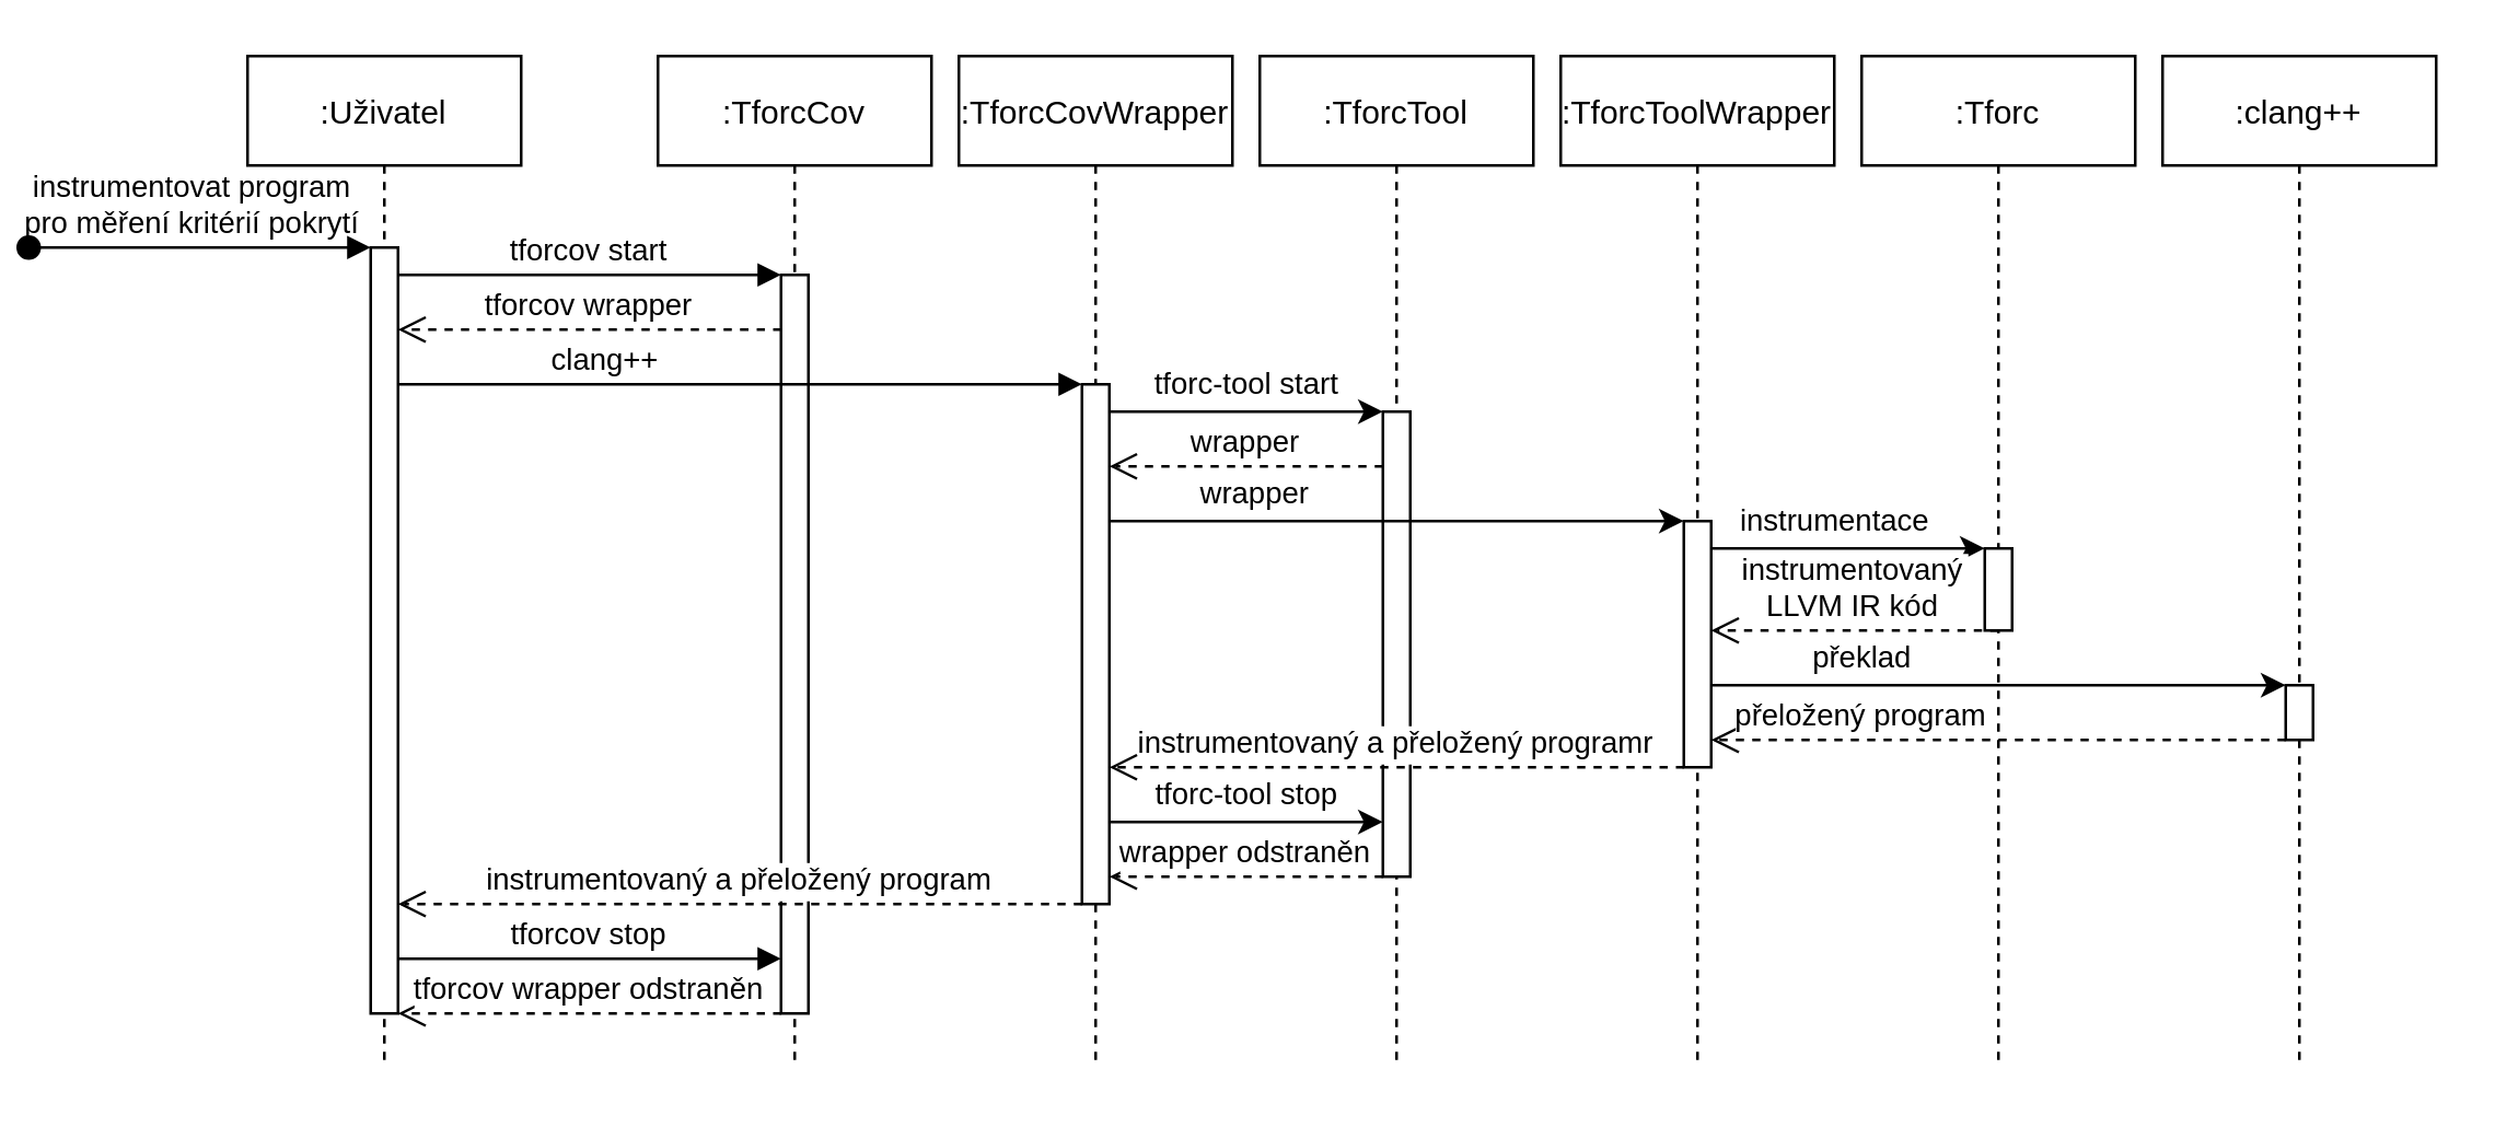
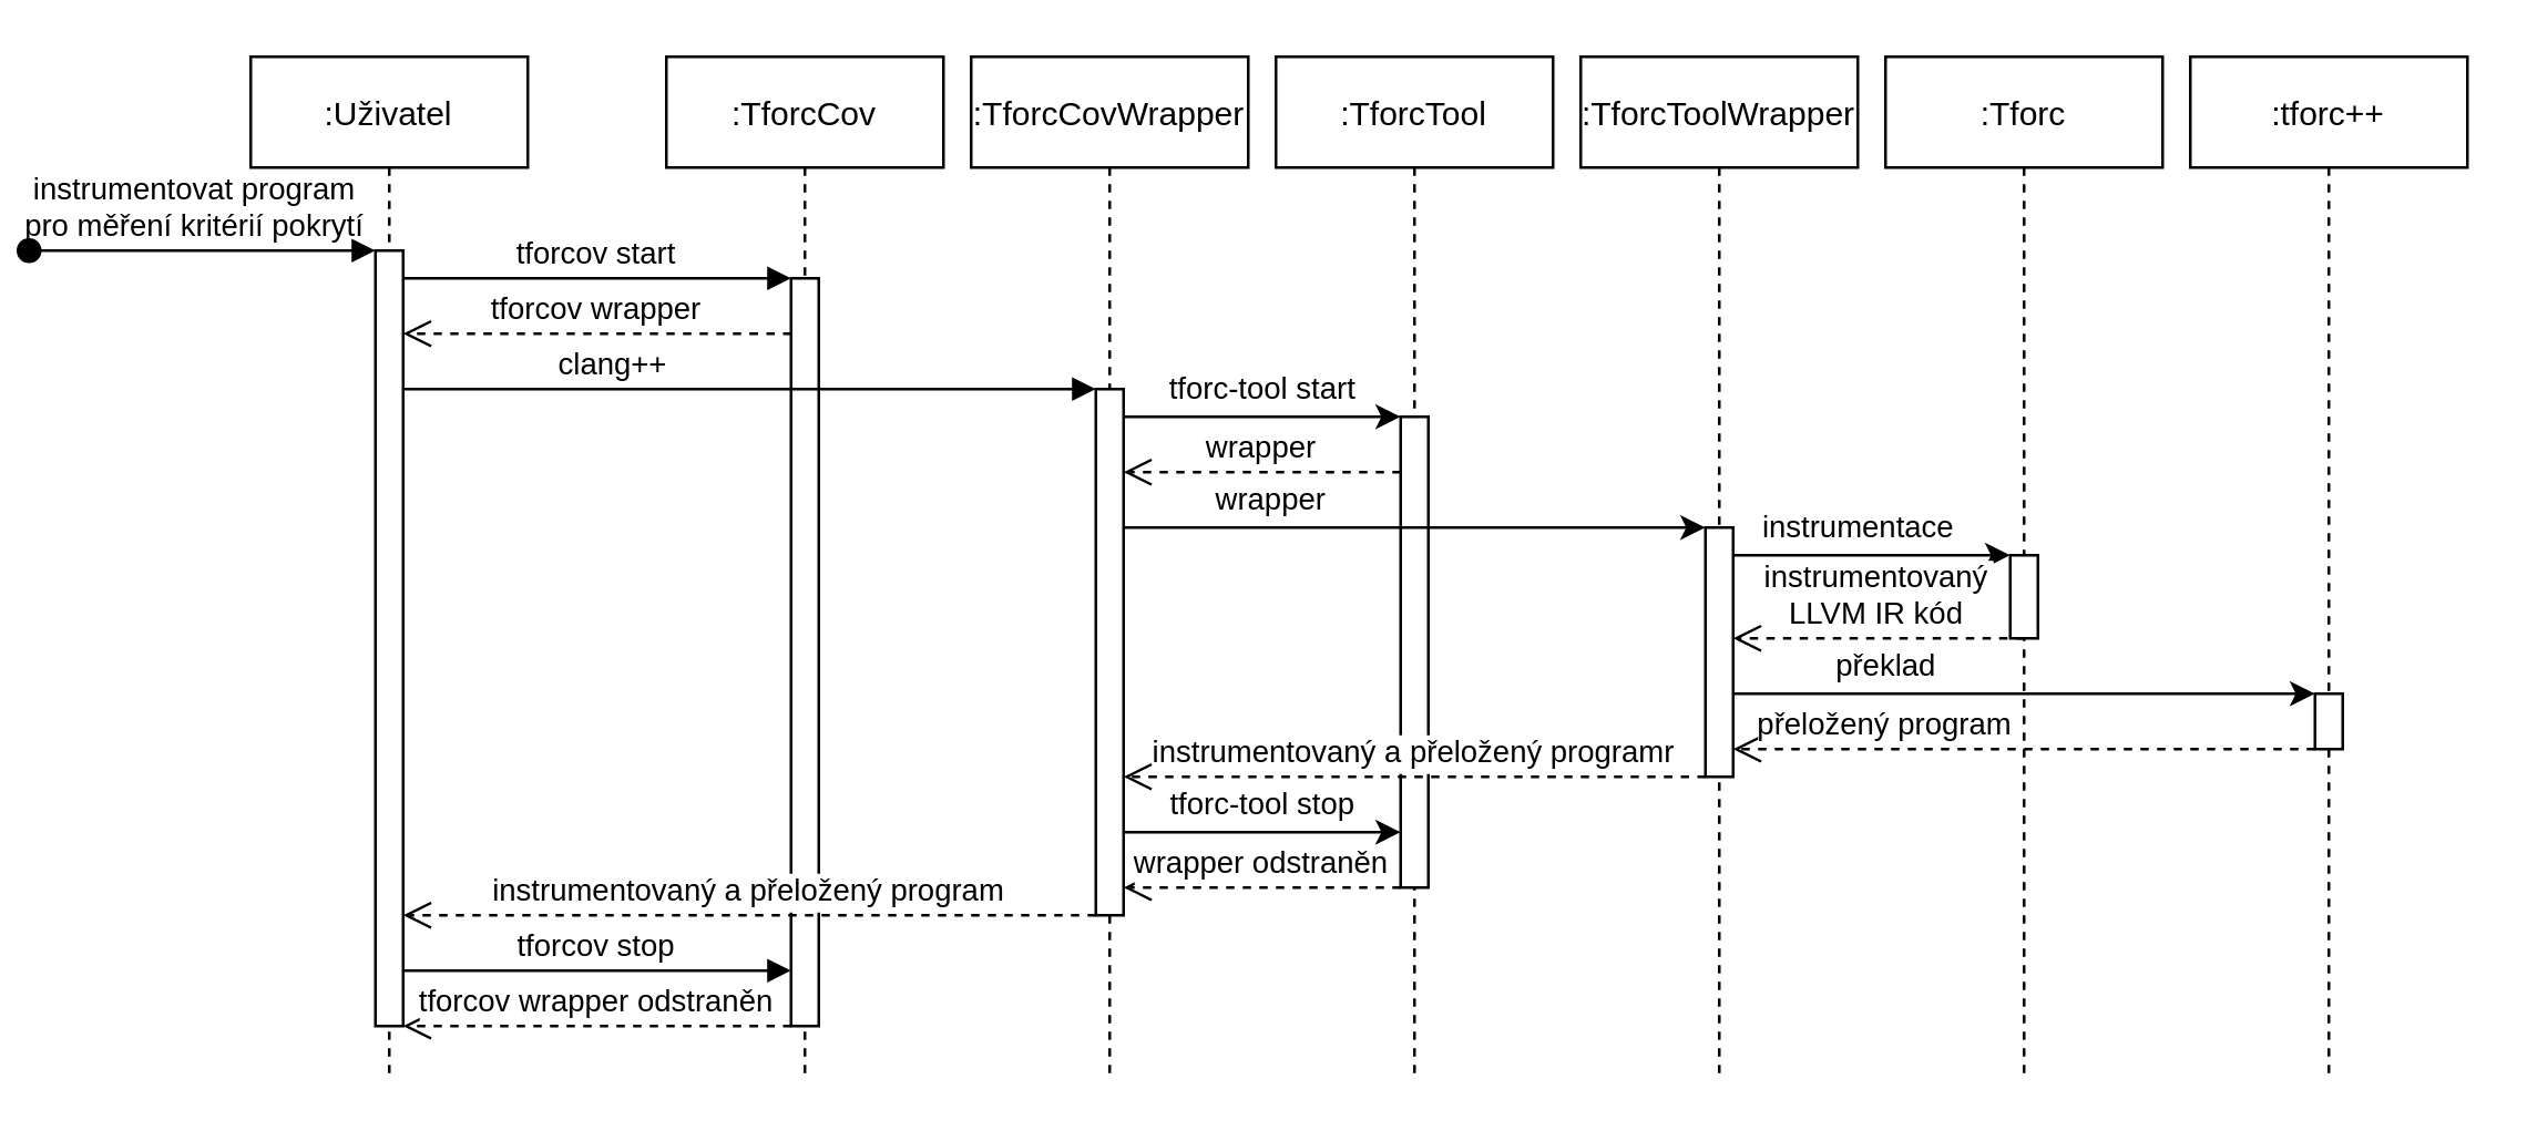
  <mxCell id="0" />
  <mxCell id="1" parent="0" />
  <mxCell id="2" value=":Uživatel" style="shape=umlLifeline;perimeter=lifelinePerimeter;container=1;collapsible=0;recursiveResize=0;rounded=0;shadow=0;strokeWidth=1;" vertex="1" parent="1"><mxGeometry x="20" y="20" width="100" height="370" as="geometry" /></mxCell>
  <mxCell id="3" value="" style="points=[];perimeter=orthogonalPerimeter;rounded=0;shadow=0;strokeWidth=1;" vertex="1" parent="2"><mxGeometry x="45" y="70" width="10" height="280" as="geometry" /></mxCell>
  <mxCell id="4" value="instrumentovat program&#10;pro měření kritérií pokrytí" style="verticalAlign=bottom;startArrow=oval;endArrow=block;startSize=8;shadow=0;strokeWidth=1;labelBackgroundColor=none;" edge="1" parent="2" target="3"><mxGeometry x="-0.04" relative="1" as="geometry"><mxPoint x="-80" y="70" as="sourcePoint" /><mxPoint as="offset" /></mxGeometry></mxCell>
  <mxCell id="5" value=":TforcCov" style="shape=umlLifeline;perimeter=lifelinePerimeter;container=1;collapsible=0;recursiveResize=0;rounded=0;shadow=0;strokeWidth=1;" vertex="1" parent="1"><mxGeometry x="170" y="20" width="100" height="370" as="geometry" /></mxCell>
  <mxCell id="6" value="" style="points=[];perimeter=orthogonalPerimeter;rounded=0;shadow=0;strokeWidth=1;" vertex="1" parent="5"><mxGeometry x="45" y="80" width="10" height="270" as="geometry" /></mxCell>
  <mxCell id="7" value="tforcov wrapper" style="verticalAlign=bottom;endArrow=open;dashed=1;endSize=8;shadow=0;strokeWidth=1;" edge="1" parent="1" source="6" target="3"><mxGeometry relative="1" as="geometry"><mxPoint x="175" y="176" as="targetPoint" /><Array as="points"><mxPoint x="210" y="120" /></Array></mxGeometry></mxCell>
  <mxCell id="8" value="tforcov start" style="verticalAlign=bottom;endArrow=block;entryX=0;entryY=0;shadow=0;strokeWidth=1;" edge="1" parent="1" source="3" target="6"><mxGeometry relative="1" as="geometry"><mxPoint x="175" y="100" as="sourcePoint" /><mxPoint as="offset" /></mxGeometry></mxCell>
  <mxCell id="9" value="tforcov stop" style="verticalAlign=bottom;endArrow=block;shadow=0;strokeWidth=1;" edge="1" parent="1" source="3" target="6"><mxGeometry relative="1" as="geometry"><mxPoint x="75" y="160" as="sourcePoint" /><mxPoint x="235" y="160" as="targetPoint" /><mxPoint as="offset" /><Array as="points"><mxPoint x="130" y="350" /></Array></mxGeometry></mxCell>
  <mxCell id="10" value="tforcov wrapper odstraněn" style="verticalAlign=bottom;endArrow=open;dashed=1;endSize=8;shadow=0;strokeWidth=1;" edge="1" parent="1" source="6" target="3"><mxGeometry relative="1" as="geometry"><mxPoint x="85" y="130" as="targetPoint" /><mxPoint x="245" y="130" as="sourcePoint" /><Array as="points"><mxPoint x="210" y="370" /></Array></mxGeometry></mxCell>
  <mxCell id="11" value="clang++" style="verticalAlign=bottom;endArrow=block;shadow=0;strokeWidth=1;" edge="1" parent="1" source="3" target="16"><mxGeometry x="-0.393" relative="1" as="geometry"><mxPoint x="100" y="149.76" as="sourcePoint" /><mxPoint x="260" y="149.76" as="targetPoint" /><mxPoint as="offset" /><Array as="points"><mxPoint x="145" y="140" /></Array></mxGeometry></mxCell>
  <mxCell id="12" value="instrumentovaný a přeložený program" style="verticalAlign=bottom;endArrow=open;dashed=1;endSize=8;shadow=0;strokeWidth=1;" edge="1" parent="1" source="16" target="3"><mxGeometry relative="1" as="geometry"><mxPoint x="85" y="130" as="targetPoint" /><mxPoint x="245" y="130" as="sourcePoint" /><Array as="points"><mxPoint x="210" y="330" /></Array></mxGeometry></mxCell>
- <mxCell id="13" value=":clang++" style="shape=umlLifeline;perimeter=lifelinePerimeter;container=1;collapsible=0;recursiveResize=0;rounded=0;shadow=0;strokeWidth=1;" vertex="1" parent="1"><mxGeometry x="720" y="20" width="100" height="370" as="geometry" /></mxCell>
+ <mxCell id="13" value=":tforc++" style="shape=umlLifeline;perimeter=lifelinePerimeter;container=1;collapsible=0;recursiveResize=0;rounded=0;shadow=0;strokeWidth=1;" vertex="1" parent="1"><mxGeometry x="720" y="20" width="100" height="370" as="geometry" /></mxCell>
  <mxCell id="14" value="" style="points=[];perimeter=orthogonalPerimeter;rounded=0;shadow=0;strokeWidth=1;" vertex="1" parent="13"><mxGeometry x="45" y="230" width="10" height="20" as="geometry" /></mxCell>
  <mxCell id="15" value=":TforcCovWrapper" style="shape=umlLifeline;perimeter=lifelinePerimeter;container=1;collapsible=0;recursiveResize=0;rounded=0;shadow=0;strokeWidth=1;" vertex="1" parent="1"><mxGeometry x="280" y="20" width="100" height="370" as="geometry" /></mxCell>
  <mxCell id="16" value="" style="points=[];perimeter=orthogonalPerimeter;rounded=0;shadow=0;strokeWidth=1;" vertex="1" parent="15"><mxGeometry x="45" y="120" width="10" height="190" as="geometry" /></mxCell>
  <mxCell id="17" value=":TforcTool" style="shape=umlLifeline;perimeter=lifelinePerimeter;container=1;collapsible=0;recursiveResize=0;rounded=0;shadow=0;strokeWidth=1;" vertex="1" parent="1"><mxGeometry x="390" y="20" width="100" height="370" as="geometry" /></mxCell>
  <mxCell id="18" value="" style="points=[];perimeter=orthogonalPerimeter;rounded=0;shadow=0;strokeWidth=1;" vertex="1" parent="17"><mxGeometry x="45" y="130" width="10" height="170" as="geometry" /></mxCell>
  <mxCell id="19" value=":TforcToolWrapper" style="shape=umlLifeline;perimeter=lifelinePerimeter;container=1;collapsible=0;recursiveResize=0;rounded=0;shadow=0;strokeWidth=1;" vertex="1" parent="1"><mxGeometry x="500" y="20" width="100" height="370" as="geometry" /></mxCell>
  <mxCell id="20" value="" style="points=[];perimeter=orthogonalPerimeter;rounded=0;shadow=0;strokeWidth=1;" vertex="1" parent="19"><mxGeometry x="45" y="170" width="10" height="90" as="geometry" /></mxCell>
  <mxCell id="21" value="tforc-tool start" style="edgeStyle=orthogonalEdgeStyle;rounded=0;orthogonalLoop=1;jettySize=auto;html=1;" edge="1" parent="1" source="16" target="18"><mxGeometry y="10" relative="1" as="geometry"><mxPoint x="365" y="150" as="sourcePoint" /><mxPoint x="475" y="150" as="targetPoint" /><Array as="points"><mxPoint x="370" y="150" /><mxPoint x="370" y="150" /></Array><mxPoint as="offset" /></mxGeometry></mxCell>
  <mxCell id="22" value=":Tforc" style="shape=umlLifeline;perimeter=lifelinePerimeter;container=1;collapsible=0;recursiveResize=0;rounded=0;shadow=0;strokeWidth=1;" vertex="1" parent="1"><mxGeometry x="610" y="20" width="100" height="370" as="geometry" /></mxCell>
  <mxCell id="23" value="" style="points=[];perimeter=orthogonalPerimeter;rounded=0;shadow=0;strokeWidth=1;" vertex="1" parent="22"><mxGeometry x="45" y="180" width="10" height="30" as="geometry" /></mxCell>
  <mxCell id="24" value="wrapper" style="edgeStyle=orthogonalEdgeStyle;rounded=0;orthogonalLoop=1;jettySize=auto;html=1;" edge="1" parent="1" source="16" target="20"><mxGeometry x="-0.5" y="10" relative="1" as="geometry"><Array as="points"><mxPoint x="530" y="190" /><mxPoint x="530" y="190" /></Array><mxPoint as="offset" /></mxGeometry></mxCell>
  <mxCell id="25" value="instrumentace" style="edgeStyle=orthogonalEdgeStyle;rounded=0;orthogonalLoop=1;jettySize=auto;html=1;" edge="1" parent="1" source="20" target="23"><mxGeometry x="-0.099" y="10" relative="1" as="geometry"><Array as="points"><mxPoint x="620" y="200" /><mxPoint x="620" y="200" /></Array><mxPoint as="offset" /></mxGeometry></mxCell>
  <mxCell id="26" value="instrumentovaný&#10;LLVM IR kód" style="verticalAlign=bottom;endArrow=open;dashed=1;endSize=8;shadow=0;strokeWidth=1;" edge="1" parent="1" source="23" target="20"><mxGeometry relative="1" as="geometry"><mxPoint x="85" y="200" as="targetPoint" /><mxPoint x="365" y="200" as="sourcePoint" /><Array as="points"><mxPoint x="660" y="230" /></Array></mxGeometry></mxCell>
  <mxCell id="27" value="instrumentovaný a přeložený programr" style="verticalAlign=bottom;endArrow=open;dashed=1;endSize=8;shadow=0;strokeWidth=1;" edge="1" parent="1" source="20" target="16"><mxGeometry relative="1" as="geometry"><mxPoint x="605" y="215" as="targetPoint" /><mxPoint x="705" y="215" as="sourcePoint" /><Array as="points"><mxPoint x="540" y="280" /></Array></mxGeometry></mxCell>
  <mxCell id="28" value="překlad" style="edgeStyle=orthogonalEdgeStyle;rounded=0;orthogonalLoop=1;jettySize=auto;html=1;" edge="1" parent="1" source="20" target="14"><mxGeometry x="-0.476" y="10" relative="1" as="geometry"><mxPoint x="580" y="230" as="sourcePoint" /><mxPoint x="680" y="230" as="targetPoint" /><Array as="points"><mxPoint x="760" y="250" /><mxPoint x="760" y="250" /></Array><mxPoint as="offset" /></mxGeometry></mxCell>
  <mxCell id="29" value="přeložený program" style="verticalAlign=bottom;endArrow=open;dashed=1;endSize=8;shadow=0;strokeWidth=1;" edge="1" parent="1" source="14" target="20"><mxGeometry x="0.476" relative="1" as="geometry"><mxPoint x="605" y="210" as="targetPoint" /><mxPoint x="705" y="210" as="sourcePoint" /><Array as="points"><mxPoint x="660" y="270" /></Array><mxPoint as="offset" /></mxGeometry></mxCell>
  <mxCell id="30" value="tforc-tool stop" style="edgeStyle=orthogonalEdgeStyle;rounded=0;orthogonalLoop=1;jettySize=auto;html=1;" edge="1" parent="1" source="16" target="18"><mxGeometry y="10" relative="1" as="geometry"><mxPoint x="375" y="160" as="sourcePoint" /><mxPoint x="485" y="160" as="targetPoint" /><Array as="points"><mxPoint x="420" y="300" /><mxPoint x="420" y="300" /></Array><mxPoint as="offset" /></mxGeometry></mxCell>
  <mxCell id="31" value="wrapper" style="verticalAlign=bottom;endArrow=open;dashed=1;endSize=8;shadow=0;strokeWidth=1;" edge="1" parent="1" source="18" target="16"><mxGeometry relative="1" as="geometry"><mxPoint x="85" y="300" as="targetPoint" /><mxPoint x="365" y="300" as="sourcePoint" /><Array as="points"><mxPoint x="410" y="170" /></Array></mxGeometry></mxCell>
  <mxCell id="32" value="wrapper odstraněn" style="verticalAlign=bottom;endArrow=open;dashed=1;endSize=8;shadow=0;strokeWidth=1;" edge="1" parent="1" source="18" target="16"><mxGeometry relative="1" as="geometry"><mxPoint x="375" y="180" as="targetPoint" /><mxPoint x="400" y="320" as="sourcePoint" /><Array as="points"><mxPoint x="410" y="320" /></Array></mxGeometry></mxCell>
